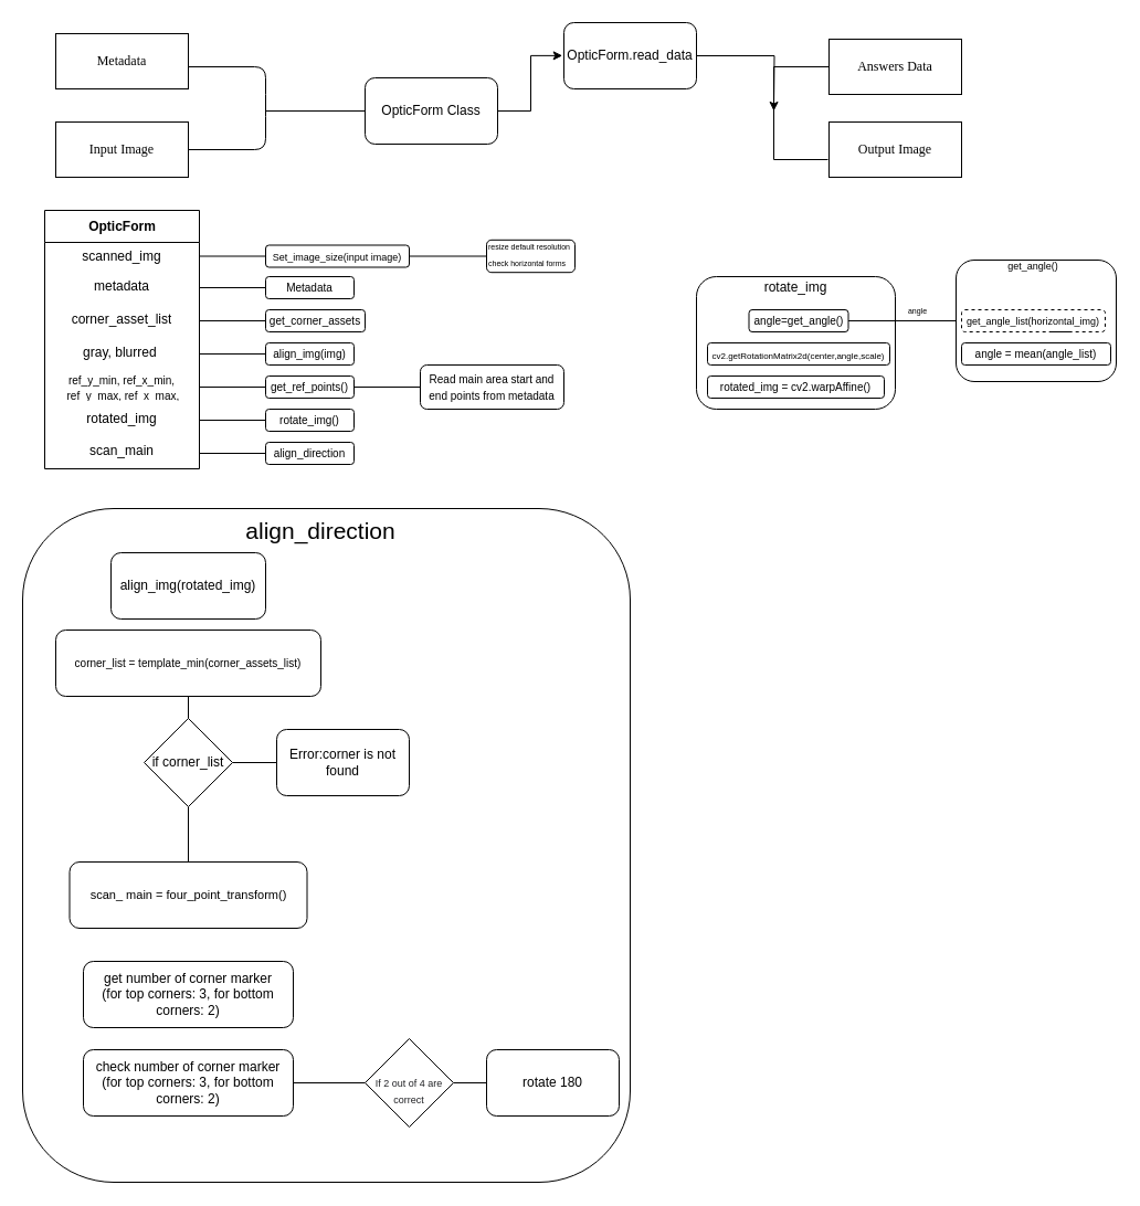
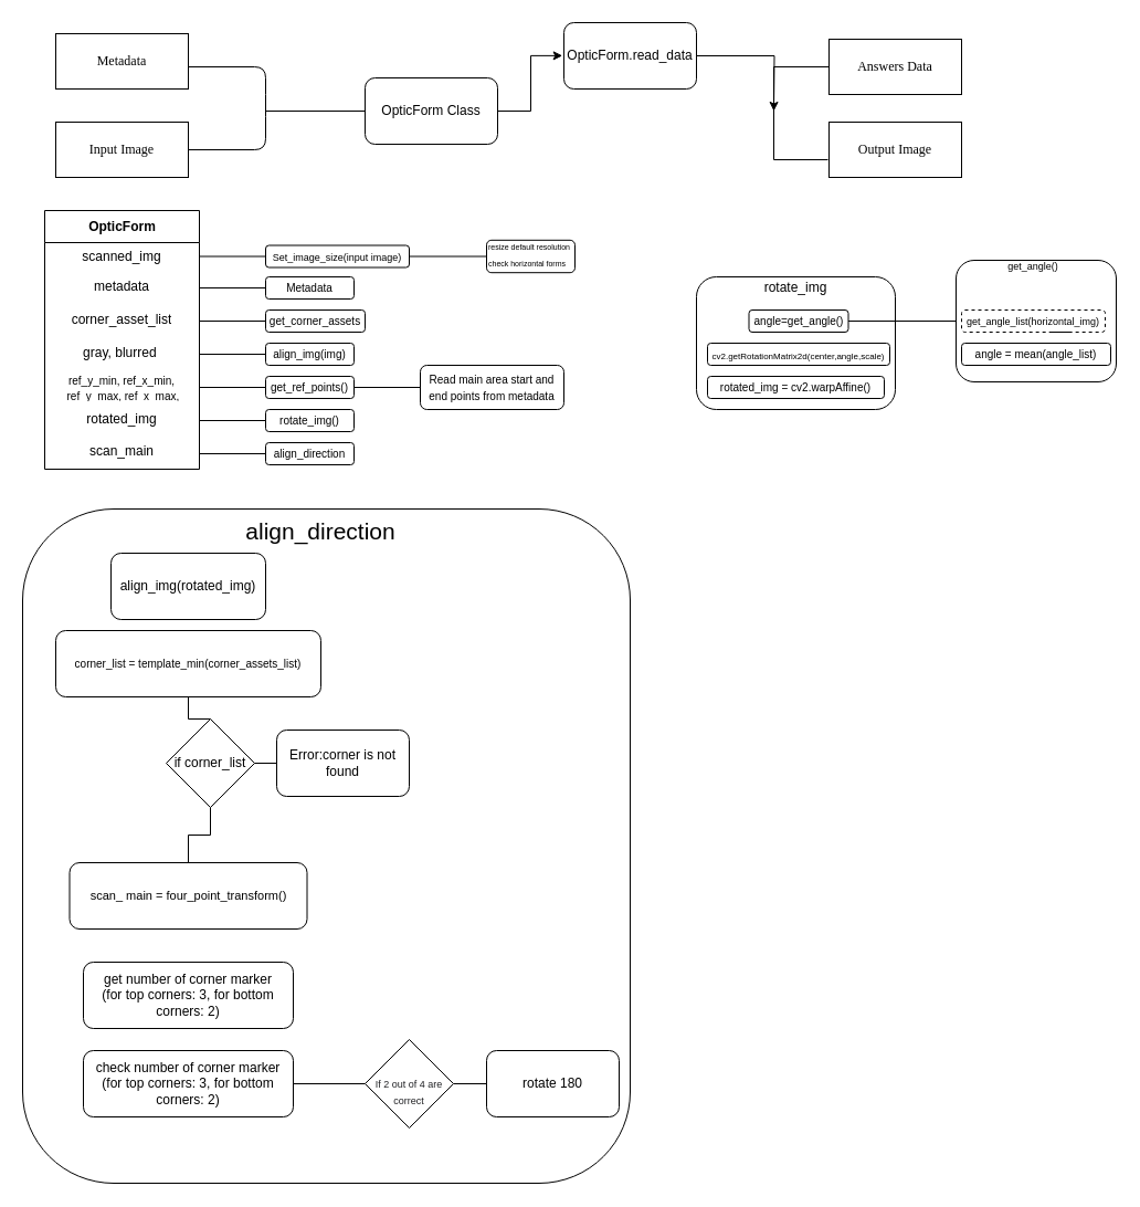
  <mxCell id="0" />
  <mxCell id="1" parent="0" />
  <mxCell id="2" value="" style="rounded=1;whiteSpace=wrap;html=1;shadow=0;" vertex="1" parent="1"><mxGeometry y="460" width="550" height="610" as="geometry" x="20" /></mxCell>
  <mxCell id="3" value="" style="rounded=1;whiteSpace=wrap;html=1;shadow=0;" vertex="1" parent="1"><mxGeometry x="630" y="250" width="180" height="120" as="geometry" /></mxCell>
  <mxCell id="4" style="edgeStyle=orthogonalEdgeStyle;rounded=0;orthogonalLoop=1;jettySize=auto;html=1;entryX=1;entryY=0.5;entryDx=0;entryDy=0;endArrow=none;endFill=0;" edge="1" parent="1" source="5" target="43"><mxGeometry relative="1" as="geometry" /></mxCell>
  <mxCell id="5" value="" style="rounded=1;whiteSpace=wrap;html=1;shadow=0;" vertex="1" parent="1"><mxGeometry x="865" y="235" width="145" height="110" as="geometry" /></mxCell>
  <mxCell id="6" value="Metadata" style="whiteSpace=wrap;html=1;rounded=0;shadow=0;comic=0;labelBackgroundColor=none;strokeWidth=1;fontFamily=Verdana;fontSize=12;align=center;" vertex="1" parent="1"><mxGeometry x="50" y="30" width="120" height="50" as="geometry" /></mxCell>
  <mxCell id="7" value="Input Image" style="whiteSpace=wrap;html=1;rounded=0;shadow=0;comic=0;labelBackgroundColor=none;strokeWidth=1;fontFamily=Verdana;fontSize=12;align=center;" vertex="1" parent="1"><mxGeometry x="50" y="110" width="120" height="50" as="geometry" /></mxCell>
  <mxCell id="8" value="" style="endArrow=none;html=1;exitX=1;exitY=0.5;exitDx=0;exitDy=0;" edge="1" parent="1" source="7"><mxGeometry width="50" height="50" relative="1" as="geometry"><mxPoint x="520" y="460" as="sourcePoint" /><mxPoint x="170" y="60" as="targetPoint" /><Array as="points"><mxPoint x="240" y="135" /><mxPoint x="240" y="95" /><mxPoint x="240" y="60" /><mxPoint x="170" y="60" /></Array></mxGeometry></mxCell>
  <mxCell id="9" style="edgeStyle=orthogonalEdgeStyle;rounded=0;orthogonalLoop=1;jettySize=auto;html=1;exitX=1;exitY=0.5;exitDx=0;exitDy=0;entryX=-0.011;entryY=0.498;entryDx=0;entryDy=0;entryPerimeter=0;" edge="1" parent="1" source="10" target="13"><mxGeometry relative="1" as="geometry" /></mxCell>
  <mxCell id="10" value="OpticForm Class" style="rounded=1;whiteSpace=wrap;html=1;" vertex="1" parent="1"><mxGeometry x="330" y="70" width="120" height="60" as="geometry" /></mxCell>
  <mxCell id="11" value="" style="endArrow=none;html=1;entryX=0;entryY=0.5;entryDx=0;entryDy=0;" edge="1" parent="1" target="10"><mxGeometry width="50" height="50" relative="1" as="geometry"><mxPoint x="240" y="100" as="sourcePoint" /><mxPoint x="530" y="390" as="targetPoint" /></mxGeometry></mxCell>
  <mxCell id="12" style="edgeStyle=orthogonalEdgeStyle;rounded=0;orthogonalLoop=1;jettySize=auto;html=1;" edge="1" parent="1" source="13"><mxGeometry relative="1" as="geometry"><mxPoint x="700" y="100" as="targetPoint" /></mxGeometry></mxCell>
  <mxCell id="13" value="OpticForm.read_data" style="rounded=1;whiteSpace=wrap;html=1;" vertex="1" parent="1"><mxGeometry x="510" y="20" width="120" height="60" as="geometry" /></mxCell>
  <mxCell id="14" style="edgeStyle=orthogonalEdgeStyle;rounded=0;orthogonalLoop=1;jettySize=auto;html=1;endArrow=none;endFill=0;" edge="1" parent="1" source="15"><mxGeometry relative="1" as="geometry"><mxPoint x="749" y="144" as="targetPoint" /><Array as="points"><mxPoint x="700" y="60" /><mxPoint x="700" y="144" /></Array></mxGeometry></mxCell>
  <mxCell id="15" value="Answers Data" style="whiteSpace=wrap;html=1;rounded=0;shadow=0;comic=0;labelBackgroundColor=none;strokeWidth=1;fontFamily=Verdana;fontSize=12;align=center;direction=west;" vertex="1" parent="1"><mxGeometry x="750" y="35" width="120" height="50" as="geometry" /></mxCell>
  <mxCell id="16" value="Output Image" style="whiteSpace=wrap;html=1;rounded=0;shadow=0;comic=0;labelBackgroundColor=none;strokeWidth=1;fontFamily=Verdana;fontSize=12;align=center;" vertex="1" parent="1"><mxGeometry x="750" y="110" width="120" height="50" as="geometry" /></mxCell>
  <mxCell id="17" value="OpticForm" style="swimlane;fontStyle=1;align=center;verticalAlign=middle;childLayout=stackLayout;horizontal=1;startSize=29;horizontalStack=0;resizeParent=1;resizeParentMax=0;resizeLast=0;collapsible=0;marginBottom=0;html=1;shadow=0;" vertex="1" parent="1"><mxGeometry x="40" y="190" width="140" height="234" as="geometry" /></mxCell>
  <mxCell id="18" value="scanned_img" style="text;html=1;strokeColor=none;fillColor=none;align=center;verticalAlign=middle;spacingLeft=4;spacingRight=4;overflow=hidden;rotatable=0;points=[[0,0.5],[1,0.5]];portConstraint=eastwest;" vertex="1" parent="17"><mxGeometry y="29" width="140" height="25" as="geometry" /></mxCell>
  <mxCell id="19" value="metadata" style="text;html=1;strokeColor=none;fillColor=none;align=center;verticalAlign=middle;spacingLeft=4;spacingRight=4;overflow=hidden;rotatable=0;points=[[0,0.5],[1,0.5]];portConstraint=eastwest;" vertex="1" parent="17"><mxGeometry y="54" width="140" height="30" as="geometry" /></mxCell>
  <mxCell id="20" value="corner_asset_list&lt;span style=&quot;color: rgba(0 , 0 , 0 , 0) ; font-family: monospace ; font-size: 0px&quot;&gt;%3CmxGraphModel%3E%3Croot%3E%3CmxCell%20id%3D%220%22%2F%3E%3CmxCell%20id%3D%221%22%20parent%3D%220%22%2F%3E%3CmxCell%20id%3D%222%22%20value%3D%22metadata%22%20style%3D%22text%3Bhtml%3D1%3BstrokeColor%3Dnone%3BfillColor%3Dnone%3Balign%3Dcenter%3BverticalAlign%3Dmiddle%3BspacingLeft%3D4%3BspacingRight%3D4%3Boverflow%3Dhidden%3Brotatable%3D0%3Bpoints%3D%5B%5B0%2C0.5%5D%2C%5B1%2C0.5%5D%5D%3BportConstraint%3Deastwest%3B%22%20vertex%3D%221%22%20parent%3D%221%22%3E%3CmxGeometry%20x%3D%2230%22%20y%3D%22-156%22%20width%3D%22140%22%20height%3D%2230%22%20as%3D%22geometry%22%2F%3E%3C%2FmxCell%3E%3C%2Froot%3E%3C%2FmxGraphModel%3E&lt;/span&gt;" style="text;html=1;strokeColor=none;fillColor=none;align=center;verticalAlign=middle;spacingLeft=4;spacingRight=4;overflow=hidden;rotatable=0;points=[[0,0.5],[1,0.5]];portConstraint=eastwest;" vertex="1" parent="17"><mxGeometry y="84" width="140" height="30" as="geometry" /></mxCell>
  <mxCell id="21" value="gray, blurred&amp;nbsp;" style="text;html=1;strokeColor=none;fillColor=none;align=center;verticalAlign=middle;spacingLeft=4;spacingRight=4;overflow=hidden;rotatable=0;points=[[0,0.5],[1,0.5]];portConstraint=eastwest;" vertex="1" parent="17"><mxGeometry y="114" width="140" height="30" as="geometry" /></mxCell>
  <mxCell id="22" value="&lt;font style=&quot;font-size: 10px&quot;&gt;ref_y_min, ref_x_min,&lt;br&gt;&amp;nbsp;ref_y_max, ref_x_max,&lt;/font&gt;" style="text;html=1;strokeColor=none;fillColor=none;align=center;verticalAlign=middle;spacingLeft=4;spacingRight=4;overflow=hidden;rotatable=0;points=[[0,0.5],[1,0.5]];portConstraint=eastwest;" vertex="1" parent="17"><mxGeometry y="144" width="140" height="30" as="geometry" /></mxCell>
  <mxCell id="23" value="rotated_img" style="text;html=1;strokeColor=none;fillColor=none;align=center;verticalAlign=middle;spacingLeft=4;spacingRight=4;overflow=hidden;rotatable=0;points=[[0,0.5],[1,0.5]];portConstraint=eastwest;" vertex="1" parent="17"><mxGeometry y="174" width="140" height="30" as="geometry" /></mxCell>
  <mxCell id="24" value="&lt;div&gt;&lt;font face=&quot;helvetica&quot;&gt;scan_main&lt;/font&gt;&lt;/div&gt;" style="text;whiteSpace=wrap;html=1;align=center;" vertex="1" parent="17"><mxGeometry y="204" width="140" height="30" as="geometry" /></mxCell>
  <mxCell id="25" style="edgeStyle=orthogonalEdgeStyle;rounded=0;orthogonalLoop=1;jettySize=auto;html=1;entryX=1;entryY=0.5;entryDx=0;entryDy=0;endArrow=none;endFill=0;" edge="1" parent="1" source="27" target="18"><mxGeometry relative="1" as="geometry" /></mxCell>
  <mxCell id="26" style="edgeStyle=orthogonalEdgeStyle;rounded=0;orthogonalLoop=1;jettySize=auto;html=1;exitX=1;exitY=0.5;exitDx=0;exitDy=0;entryX=0;entryY=0.5;entryDx=0;entryDy=0;endArrow=none;endFill=0;" edge="1" parent="1" source="27" target="32"><mxGeometry relative="1" as="geometry" /></mxCell>
  <mxCell id="27" value="&lt;font style=&quot;font-size: 9px&quot;&gt;Set_image_size(input image)&lt;/font&gt;" style="rounded=1;whiteSpace=wrap;html=1;shadow=0;" vertex="1" parent="1"><mxGeometry x="240" y="221.5" width="130" height="20" as="geometry" /></mxCell>
  <mxCell id="28" style="edgeStyle=orthogonalEdgeStyle;rounded=0;orthogonalLoop=1;jettySize=auto;html=1;entryX=1;entryY=0.5;entryDx=0;entryDy=0;endArrow=none;endFill=0;" edge="1" parent="1" source="29"><mxGeometry relative="1" as="geometry"><mxPoint x="180" y="260" as="targetPoint" /></mxGeometry></mxCell>
  <mxCell id="29" value="&lt;font style=&quot;font-size: 10px&quot;&gt;Metadata&lt;/font&gt;" style="rounded=1;whiteSpace=wrap;html=1;shadow=0;" vertex="1" parent="1"><mxGeometry x="240" y="250" width="80" height="20" as="geometry" /></mxCell>
  <mxCell id="30" style="edgeStyle=orthogonalEdgeStyle;rounded=0;orthogonalLoop=1;jettySize=auto;html=1;entryX=1;entryY=0.5;entryDx=0;entryDy=0;endArrow=none;endFill=0;" edge="1" parent="1" source="31"><mxGeometry relative="1" as="geometry"><mxPoint x="180" y="290" as="targetPoint" /></mxGeometry></mxCell>
  <mxCell id="31" value="&lt;font style=&quot;font-size: 10px&quot;&gt;get_corner_assets&lt;/font&gt;" style="rounded=1;whiteSpace=wrap;html=1;shadow=0;" vertex="1" parent="1"><mxGeometry x="240" y="280" width="90" height="20" as="geometry" /></mxCell>
  <mxCell id="32" value="&lt;font style=&quot;font-size: 7px&quot;&gt;resize default resolution&lt;br&gt;check horizontal forms&lt;br&gt;&lt;/font&gt;" style="rounded=1;whiteSpace=wrap;html=1;shadow=0;align=left;verticalAlign=bottom;" vertex="1" parent="1"><mxGeometry x="440" y="216.81" width="80" height="29.38" as="geometry" /></mxCell>
  <mxCell id="33" style="edgeStyle=orthogonalEdgeStyle;rounded=0;orthogonalLoop=1;jettySize=auto;html=1;entryX=1;entryY=0.5;entryDx=0;entryDy=0;endArrow=none;endFill=0;" edge="1" parent="1" source="34"><mxGeometry relative="1" as="geometry"><mxPoint x="180" y="320" as="targetPoint" /></mxGeometry></mxCell>
  <mxCell id="34" value="&lt;font style=&quot;font-size: 10px&quot;&gt;align_img(img)&lt;/font&gt;" style="rounded=1;whiteSpace=wrap;html=1;shadow=0;" vertex="1" parent="1"><mxGeometry x="240" y="310" width="80" height="20" as="geometry" /></mxCell>
  <mxCell id="35" style="edgeStyle=orthogonalEdgeStyle;rounded=0;orthogonalLoop=1;jettySize=auto;html=1;entryX=1;entryY=0.5;entryDx=0;entryDy=0;endArrow=none;endFill=0;" edge="1" parent="1" source="36"><mxGeometry relative="1" as="geometry"><mxPoint x="180" y="350" as="targetPoint" /></mxGeometry></mxCell>
  <mxCell id="36" value="&lt;font style=&quot;font-size: 10px&quot;&gt;get_ref_points()&lt;/font&gt;" style="rounded=1;whiteSpace=wrap;html=1;shadow=0;" vertex="1" parent="1"><mxGeometry x="240" y="340" width="80" height="20" as="geometry" /></mxCell>
  <mxCell id="37" style="edgeStyle=orthogonalEdgeStyle;rounded=0;orthogonalLoop=1;jettySize=auto;html=1;entryX=1;entryY=0.5;entryDx=0;entryDy=0;endArrow=none;endFill=0;" edge="1" parent="1" source="38"><mxGeometry relative="1" as="geometry"><mxPoint x="180" y="380" as="targetPoint" /></mxGeometry></mxCell>
  <mxCell id="38" value="&lt;font style=&quot;font-size: 10px&quot;&gt;rotate_img()&lt;/font&gt;" style="rounded=1;whiteSpace=wrap;html=1;shadow=0;" vertex="1" parent="1"><mxGeometry x="240" y="370" width="80" height="20" as="geometry" /></mxCell>
  <mxCell id="39" style="edgeStyle=orthogonalEdgeStyle;rounded=0;orthogonalLoop=1;jettySize=auto;html=1;entryX=1;entryY=0.5;entryDx=0;entryDy=0;endArrow=none;endFill=0;" edge="1" parent="1" source="40"><mxGeometry relative="1" as="geometry"><mxPoint x="180" y="410" as="targetPoint" /></mxGeometry></mxCell>
  <mxCell id="40" value="&lt;font style=&quot;font-size: 10px&quot;&gt;align_direction&lt;/font&gt;" style="rounded=1;whiteSpace=wrap;html=1;shadow=0;" vertex="1" parent="1"><mxGeometry x="240" y="400" width="80" height="20" as="geometry" /></mxCell>
  <mxCell id="41" style="edgeStyle=orthogonalEdgeStyle;rounded=0;orthogonalLoop=1;jettySize=auto;html=1;entryX=1;entryY=0.5;entryDx=0;entryDy=0;endArrow=none;endFill=0;" edge="1" parent="1" source="42"><mxGeometry relative="1" as="geometry"><mxPoint x="320" y="350" as="targetPoint" /></mxGeometry></mxCell>
  <mxCell id="42" value="&lt;font style=&quot;font-size: 10px&quot;&gt;Read main area start and end points from metadata&lt;/font&gt;" style="rounded=1;whiteSpace=wrap;html=1;shadow=0;" vertex="1" parent="1"><mxGeometry x="380" y="330" width="130" height="40" as="geometry" /></mxCell>
  <mxCell id="43" value="&lt;font style=&quot;font-size: 10px&quot;&gt;angle=get_angle()&lt;/font&gt;" style="rounded=1;whiteSpace=wrap;html=1;shadow=0;" vertex="1" parent="1"><mxGeometry x="677.5" y="280" width="90" height="20" as="geometry" /></mxCell>
  <mxCell id="44" value="&lt;font style=&quot;font-size: 9px&quot;&gt;get_angle_list(horizontal_img)&lt;/font&gt;" style="rounded=1;whiteSpace=wrap;html=1;shadow=0;dashed=1;" vertex="1" parent="1"><mxGeometry x="870" y="280" width="130" height="20" as="geometry" /></mxCell>
  <mxCell id="45" value="&lt;font style=&quot;font-size: 10px&quot;&gt;angle = mean(angle_list)&lt;/font&gt;" style="rounded=1;whiteSpace=wrap;html=1;shadow=0;" vertex="1" parent="1"><mxGeometry x="870" y="310" width="135" height="20" as="geometry" /></mxCell>
  <mxCell id="46" style="edgeStyle=orthogonalEdgeStyle;rounded=0;orthogonalLoop=1;jettySize=auto;html=1;exitX=0.75;exitY=1;exitDx=0;exitDy=0;entryX=0.626;entryY=0.993;entryDx=0;entryDy=0;entryPerimeter=0;endArrow=none;endFill=0;" edge="1" parent="1" source="44" target="44"><mxGeometry relative="1" as="geometry" /></mxCell>
  <mxCell id="47" value="&lt;font style=&quot;font-size: 9px&quot;&gt;get_angle()&lt;/font&gt;" style="text;html=1;strokeColor=none;fillColor=none;align=center;verticalAlign=middle;whiteSpace=wrap;rounded=0;shadow=0;" vertex="1" parent="1"><mxGeometry x="915" y="230" width="40" height="20" as="geometry" /></mxCell>
- <mxCell id="48" value="&lt;font style=&quot;font-size: 7px&quot;&gt;angle&lt;/font&gt;" style="text;html=1;align=center;verticalAlign=middle;resizable=0;points=[];autosize=1;" vertex="1" parent="1"><mxGeometry x="815" y="270" width="30" height="20" as="geometry" /></mxCell>
  <mxCell id="49" value="&lt;font style=&quot;font-size: 8px&quot;&gt;cv2.getRotationMatrix2d(center,angle,scale)&lt;/font&gt;" style="rounded=1;whiteSpace=wrap;html=1;shadow=0;verticalAlign=bottom;" vertex="1" parent="1"><mxGeometry x="640" y="310" width="165" height="20" as="geometry" /></mxCell>
  <mxCell id="50" value="&lt;font style=&quot;font-size: 10px&quot;&gt;rotated_img = cv2.warpAffine()&lt;/font&gt;" style="rounded=1;whiteSpace=wrap;html=1;shadow=0;" vertex="1" parent="1"><mxGeometry x="640" y="340" width="160" height="20" as="geometry" /></mxCell>
  <mxCell id="51" value="rotate_img" style="text;html=1;strokeColor=none;fillColor=none;align=center;verticalAlign=middle;whiteSpace=wrap;rounded=0;shadow=0;" vertex="1" parent="1"><mxGeometry x="700" y="250" width="40" height="20" as="geometry" /></mxCell>
  <mxCell id="52" value="align_img(rotated_img)" style="rounded=1;whiteSpace=wrap;html=1;shadow=0;" vertex="1" parent="1"><mxGeometry x="100" y="500" width="140" height="60" as="geometry" /></mxCell>
  <mxCell id="53" style="edgeStyle=orthogonalEdgeStyle;rounded=0;orthogonalLoop=1;jettySize=auto;html=1;entryX=0.5;entryY=0;entryDx=0;entryDy=0;endArrow=none;endFill=0;" edge="1" parent="1" source="54" target="57"><mxGeometry relative="1" as="geometry" /></mxCell>
  <mxCell id="54" value="&lt;font style=&quot;font-size: 10px&quot;&gt;corner_list = template_min(corner_assets_list)&lt;/font&gt;" style="rounded=1;whiteSpace=wrap;html=1;shadow=0;" vertex="1" parent="1"><mxGeometry x="50" y="570" width="240" height="60" as="geometry" /></mxCell>
  <mxCell id="55" style="edgeStyle=orthogonalEdgeStyle;rounded=0;orthogonalLoop=1;jettySize=auto;html=1;endArrow=none;endFill=0;" edge="1" parent="1" source="57" target="58"><mxGeometry relative="1" as="geometry"><mxPoint x="260" y="690" as="targetPoint" /></mxGeometry></mxCell>
  <mxCell id="56" style="edgeStyle=orthogonalEdgeStyle;rounded=0;orthogonalLoop=1;jettySize=auto;html=1;exitX=0.5;exitY=1;exitDx=0;exitDy=0;entryX=0.5;entryY=0;entryDx=0;entryDy=0;endArrow=none;endFill=0;" edge="1" parent="1" source="57" target="59"><mxGeometry relative="1" as="geometry" /></mxCell>
- <mxCell id="57" value="if corner_list" style="rhombus;whiteSpace=wrap;html=1;shadow=0;" vertex="1" parent="1"><mxGeometry x="130" y="650" width="80" height="80" as="geometry" /></mxCell>
+ <mxCell id="57" value="if corner_list" style="rhombus;whiteSpace=wrap;html=1;shadow=0;" vertex="1" parent="1"><mxGeometry x="150" y="650" width="80" height="80" as="geometry" /></mxCell>
  <mxCell id="58" value="Error:corner is not found" style="rounded=1;whiteSpace=wrap;html=1;" vertex="1" parent="1"><mxGeometry x="250" y="660" width="120" height="60" as="geometry" /></mxCell>
  <mxCell id="59" value="&lt;font style=&quot;font-size: 11px&quot;&gt;scan_ main = four_point_transform()&lt;/font&gt;" style="rounded=1;whiteSpace=wrap;html=1;shadow=0;" vertex="1" parent="1"><mxGeometry x="62.5" y="780" width="215" height="60" as="geometry" /></mxCell>
  <mxCell id="60" value="get number of corner marker&lt;br&gt;(for top corners: 3, for bottom corners: 2)" style="rounded=1;whiteSpace=wrap;html=1;shadow=0;" vertex="1" parent="1"><mxGeometry x="75" y="870" width="190" height="60" as="geometry" /></mxCell>
  <mxCell id="61" style="edgeStyle=orthogonalEdgeStyle;rounded=0;orthogonalLoop=1;jettySize=auto;html=1;entryX=0;entryY=0.5;entryDx=0;entryDy=0;endArrow=none;endFill=0;" edge="1" parent="1" source="62" target="65"><mxGeometry relative="1" as="geometry" /></mxCell>
  <mxCell id="62" value="&lt;font style=&quot;font-size: 9px&quot;&gt;&lt;br class=&quot;Apple-interchange-newline&quot;&gt;&lt;span style=&quot;color: rgb(32 , 33 , 36) ; font-family: &amp;#34;google sans&amp;#34; , &amp;#34;arial&amp;#34; , sans-serif ; text-align: left&quot;&gt;If 2 out of 4 are correct&lt;/span&gt;&lt;/font&gt;" style="rhombus;whiteSpace=wrap;html=1;shadow=0;" vertex="1" parent="1"><mxGeometry x="330" y="940" width="80" height="80" as="geometry" /></mxCell>
  <mxCell id="63" style="edgeStyle=orthogonalEdgeStyle;rounded=0;orthogonalLoop=1;jettySize=auto;html=1;endArrow=none;endFill=0;" edge="1" parent="1" source="64"><mxGeometry relative="1" as="geometry"><mxPoint x="330" y="980" as="targetPoint" /></mxGeometry></mxCell>
  <mxCell id="64" value="check number of corner marker&lt;br&gt;(for top corners: 3, for bottom corners: 2)" style="rounded=1;whiteSpace=wrap;html=1;shadow=0;" vertex="1" parent="1"><mxGeometry x="75" y="950" width="190" height="60" as="geometry" /></mxCell>
  <mxCell id="65" value="rotate 180&lt;br&gt;" style="rounded=1;whiteSpace=wrap;html=1;shadow=0;" vertex="1" parent="1"><mxGeometry x="440" y="950" width="120" height="60" as="geometry" /></mxCell>
  <mxCell id="66" value="&lt;font style=&quot;font-size: 21px&quot;&gt;align_direction&lt;/font&gt;" style="text;html=1;strokeColor=none;fillColor=none;align=center;verticalAlign=middle;whiteSpace=wrap;rounded=0;shadow=0;" vertex="1" parent="1"><mxGeometry x="270" y="470" width="40" height="20" as="geometry" /></mxCell>
